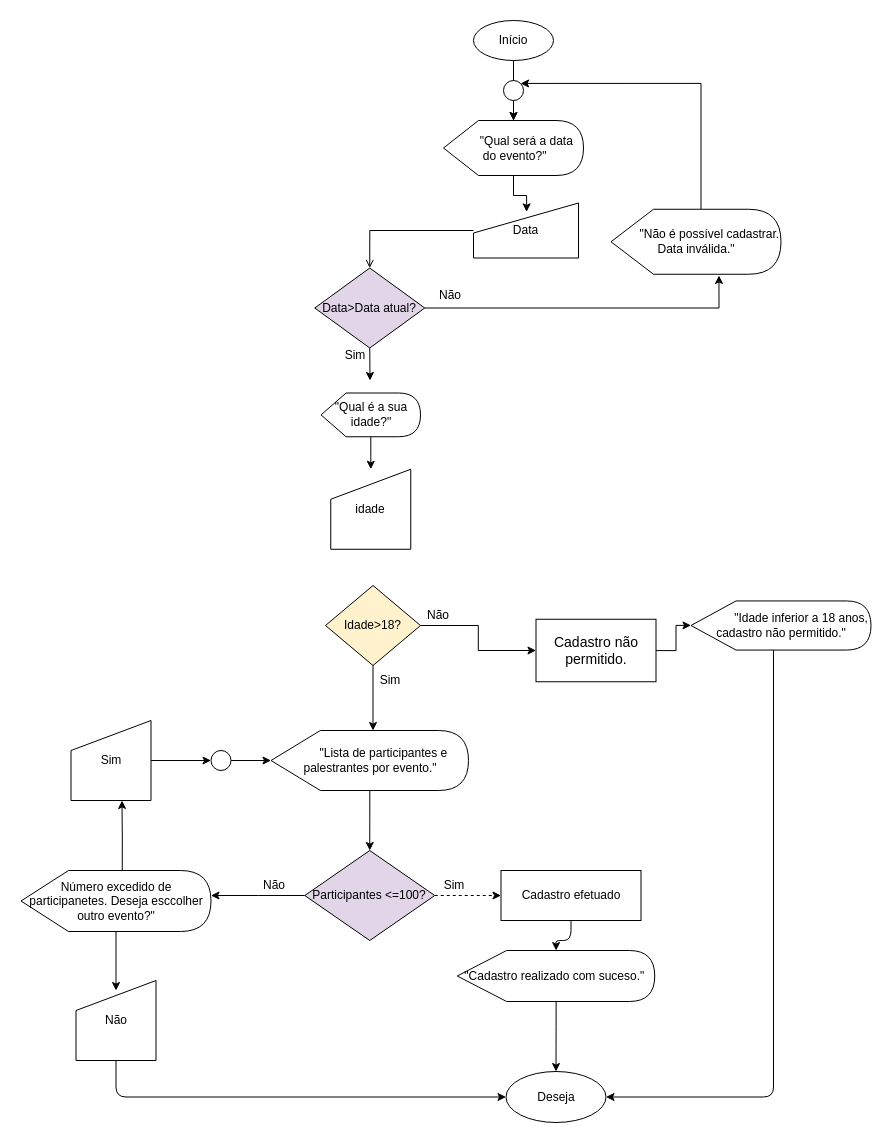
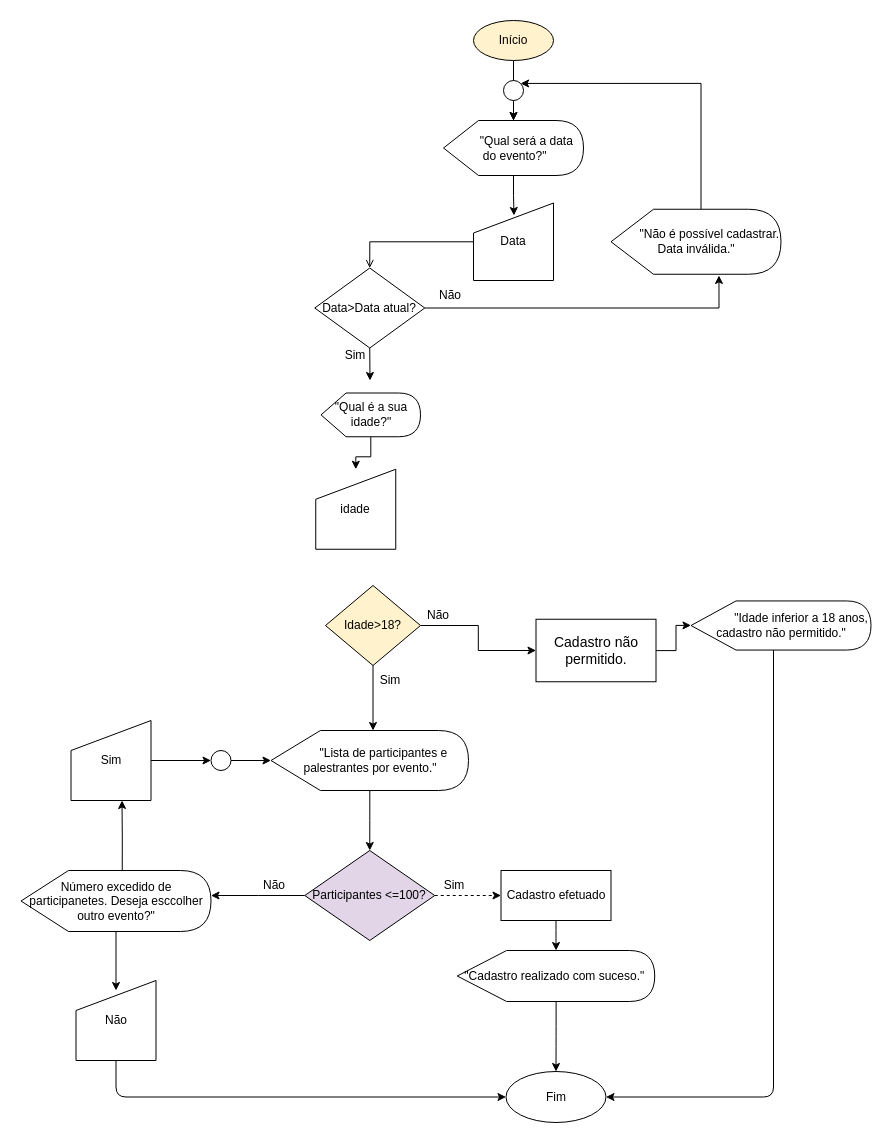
  <mxCell id="0" />
  <mxCell id="1" parent="0" />
  <mxCell id="2" style="edgeStyle=orthogonalEdgeStyle;rounded=0;orthogonalLoop=1;jettySize=auto;html=1;startArrow=none;" parent="1" source="36" target="15" edge="1"><mxGeometry relative="1" as="geometry" /></mxCell>
  <mxCell id="3" value="" style="edgeStyle=orthogonalEdgeStyle;rounded=0;orthogonalLoop=1;jettySize=auto;html=1;" parent="1" source="4" target="15" edge="1"><mxGeometry relative="1" as="geometry" /></mxCell>
- <mxCell id="4" value="Início" style="ellipse;whiteSpace=wrap;html=1;rounded=0;" parent="1" vertex="1"><mxGeometry x="473" y="20" width="80" height="40" as="geometry" /></mxCell>
+ <mxCell id="4" value="Início" style="ellipse;whiteSpace=wrap;html=1;rounded=0;fillColor=#fff2cc;" parent="1" vertex="1"><mxGeometry x="473" y="20" width="80" height="40" as="geometry" /></mxCell>
  <mxCell id="5" style="edgeStyle=orthogonalEdgeStyle;rounded=0;orthogonalLoop=1;jettySize=auto;html=1;exitX=1;exitY=0.5;exitDx=0;exitDy=0;entryX=0;entryY=0.5;entryDx=0;entryDy=0;dashed=1;" parent="1" source="7" target="25" edge="1"><mxGeometry relative="1" as="geometry" /></mxCell>
  <mxCell id="6" style="edgeStyle=orthogonalEdgeStyle;rounded=0;orthogonalLoop=1;jettySize=auto;html=1;exitX=0;exitY=0.5;exitDx=0;exitDy=0;" parent="1" source="7" edge="1"><mxGeometry relative="1" as="geometry"><mxPoint x="210.5" y="895" as="targetPoint" /></mxGeometry></mxCell>
  <mxCell id="7" value="Participantes &amp;lt;=100?" style="rhombus;whiteSpace=wrap;html=1;rounded=0;fillColor=#e1d5e7;" parent="1" vertex="1"><mxGeometry x="304.25" y="850" width="130" height="90" as="geometry" /></mxCell>
  <mxCell id="8" style="edgeStyle=orthogonalEdgeStyle;rounded=0;orthogonalLoop=1;jettySize=auto;html=1;" parent="1" source="9" target="10" edge="1"><mxGeometry relative="1" as="geometry" /></mxCell>
  <mxCell id="9" value="&quot;Qual é a sua idade?&quot;" style="shape=display;whiteSpace=wrap;html=1;size=0.252;rounded=0;" parent="1" vertex="1"><mxGeometry x="320.5" y="392.5" width="99.5" height="43.75" as="geometry" /></mxCell>
- <mxCell id="10" value="idade" style="shape=manualInput;whiteSpace=wrap;html=1;rounded=0;" parent="1" vertex="1"><mxGeometry x="330.25" y="468.75" width="80" height="80" as="geometry" /></mxCell>
+ <mxCell id="10" value="idade" style="shape=manualInput;whiteSpace=wrap;html=1;rounded=0;" parent="1" vertex="1"><mxGeometry x="315.25" y="468.75" width="80" height="80" as="geometry" /></mxCell>
  <mxCell id="11" style="edgeStyle=orthogonalEdgeStyle;rounded=0;orthogonalLoop=1;jettySize=auto;html=1;exitX=1;exitY=0.5;exitDx=0;exitDy=0;entryX=0;entryY=0.5;entryDx=0;entryDy=0;fontSize=14;" parent="1" source="13" target="33" edge="1"><mxGeometry relative="1" as="geometry" /></mxCell>
  <mxCell id="12" style="edgeStyle=orthogonalEdgeStyle;rounded=0;orthogonalLoop=1;jettySize=auto;html=1;exitX=0.5;exitY=1;exitDx=0;exitDy=0;" parent="1" source="13" edge="1"><mxGeometry relative="1" as="geometry"><mxPoint x="372.5" y="730" as="targetPoint" /></mxGeometry></mxCell>
  <mxCell id="13" value="Idade&amp;gt;18?" style="rhombus;whiteSpace=wrap;html=1;rounded=0;fillColor=#fff2cc;" parent="1" vertex="1"><mxGeometry x="325" y="585" width="95" height="80" as="geometry" /></mxCell>
  <mxCell id="14" style="edgeStyle=orthogonalEdgeStyle;rounded=0;orthogonalLoop=1;jettySize=auto;html=1;entryX=0.506;entryY=0.161;entryDx=0;entryDy=0;entryPerimeter=0;" parent="1" source="15" target="17" edge="1"><mxGeometry relative="1" as="geometry" /></mxCell>
  <mxCell id="15" value="&lt;span style=&quot;white-space: pre;&quot;&gt;&#09;&lt;/span&gt;&quot;Qual será a data&lt;br&gt;&amp;nbsp;do evento?&quot;" style="shape=display;whiteSpace=wrap;html=1;rounded=0;" parent="1" vertex="1"><mxGeometry x="443" y="120" width="140" height="55" as="geometry" /></mxCell>
  <mxCell id="16" style="edgeStyle=orthogonalEdgeStyle;rounded=0;orthogonalLoop=1;jettySize=auto;html=1;entryX=0.5;entryY=0;entryDx=0;entryDy=0;endArrow=open;" parent="1" source="17" target="20" edge="1"><mxGeometry relative="1" as="geometry" /></mxCell>
- <mxCell id="17" value="Data" style="shape=manualInput;whiteSpace=wrap;html=1;rounded=0;" parent="1" vertex="1"><mxGeometry x="473" y="202.5" width="105" height="55" as="geometry" /></mxCell>
+ <mxCell id="17" value="Data" style="shape=manualInput;whiteSpace=wrap;html=1;rounded=0;" parent="1" vertex="1"><mxGeometry x="473" y="202.5" width="80" height="77.5" as="geometry" /></mxCell>
  <mxCell id="18" style="edgeStyle=orthogonalEdgeStyle;rounded=0;orthogonalLoop=1;jettySize=auto;html=1;exitX=0.5;exitY=1;exitDx=0;exitDy=0;" parent="1" source="20" edge="1"><mxGeometry relative="1" as="geometry"><mxPoint x="369.5" y="380" as="targetPoint" /></mxGeometry></mxCell>
  <mxCell id="19" style="edgeStyle=orthogonalEdgeStyle;rounded=0;orthogonalLoop=1;jettySize=auto;html=1;exitX=1;exitY=0.5;exitDx=0;exitDy=0;entryX=0.635;entryY=1.019;entryDx=0;entryDy=0;entryPerimeter=0;" parent="1" source="20" target="29" edge="1"><mxGeometry relative="1" as="geometry"><Array as="points"><mxPoint x="718.5" y="308" /></Array></mxGeometry></mxCell>
- <mxCell id="20" value="Data&amp;gt;Data atual?" style="rhombus;whiteSpace=wrap;html=1;rounded=0;fillColor=#e1d5e7;" parent="1" vertex="1"><mxGeometry x="314.25" y="267.5" width="110" height="80" as="geometry" /></mxCell>
+ <mxCell id="20" value="Data&amp;gt;Data atual?" style="rhombus;whiteSpace=wrap;html=1;rounded=0;" parent="1" vertex="1"><mxGeometry x="314.25" y="267.5" width="110" height="80" as="geometry" /></mxCell>
  <mxCell id="21" style="edgeStyle=orthogonalEdgeStyle;orthogonalLoop=1;jettySize=auto;html=1;entryX=0.5;entryY=0;entryDx=0;entryDy=0;" edge="1" parent="1" source="22" target="26"><mxGeometry relative="1" as="geometry" /></mxCell>
  <mxCell id="22" value="&quot;Cadastro realizado com suceso.&quot;&amp;nbsp;" style="shape=display;whiteSpace=wrap;html=1;rounded=0;" parent="1" vertex="1"><mxGeometry x="456.75" y="950" width="197.5" height="51" as="geometry" /></mxCell>
  <mxCell id="23" value="Não" style="text;html=1;strokeColor=none;fillColor=none;align=center;verticalAlign=middle;whiteSpace=wrap;rounded=0;" parent="1" vertex="1"><mxGeometry x="408" y="600" width="60" height="30" as="geometry" /></mxCell>
  <mxCell id="24" value="" style="edgeStyle=orthogonalEdgeStyle;orthogonalLoop=1;jettySize=auto;html=1;" edge="1" parent="1" source="25" target="22"><mxGeometry relative="1" as="geometry" /></mxCell>
- <mxCell id="25" value="Cadastro efetuado" style="rounded=0;whiteSpace=wrap;html=1;" parent="1" vertex="1"><mxGeometry x="500.5" y="870" width="140" height="50" as="geometry" /></mxCell>
- <mxCell id="26" value="Deseja" style="ellipse;whiteSpace=wrap;html=1;rounded=0;" parent="1" vertex="1"><mxGeometry x="505.5" y="1071" width="100" height="51" as="geometry" /></mxCell>
+ <mxCell id="25" value="Cadastro efetuado" style="rounded=0;whiteSpace=wrap;html=1;" parent="1" vertex="1"><mxGeometry x="500.5" y="870" width="110" height="50" as="geometry" /></mxCell>
+ <mxCell id="26" value="Fim" style="ellipse;whiteSpace=wrap;html=1;rounded=0;" parent="1" vertex="1"><mxGeometry x="505.5" y="1071" width="100" height="51" as="geometry" /></mxCell>
  <mxCell id="27" value="Sim" style="text;html=1;strokeColor=none;fillColor=none;align=center;verticalAlign=middle;whiteSpace=wrap;rounded=0;" parent="1" vertex="1"><mxGeometry x="325" y="340" width="60" height="30" as="geometry" /></mxCell>
  <mxCell id="28" style="edgeStyle=orthogonalEdgeStyle;rounded=0;orthogonalLoop=1;jettySize=auto;html=1;entryX=1;entryY=0;entryDx=0;entryDy=0;" parent="1" source="29" target="36" edge="1"><mxGeometry relative="1" as="geometry"><Array as="points"><mxPoint x="700.5" y="83" /></Array></mxGeometry></mxCell>
  <mxCell id="29" value="&lt;span style=&quot;white-space: pre;&quot;&gt;&#09;&lt;/span&gt;&quot;Não é possível cadastrar.&lt;br&gt;Data inválida.&quot;" style="shape=display;whiteSpace=wrap;html=1;rounded=0;" parent="1" vertex="1"><mxGeometry x="610.5" y="208.75" width="170" height="65" as="geometry" /></mxCell>
  <mxCell id="30" style="edgeStyle=orthogonalEdgeStyle;orthogonalLoop=1;jettySize=auto;html=1;entryX=1;entryY=0.5;entryDx=0;entryDy=0;" edge="1" parent="1" source="31" target="26"><mxGeometry relative="1" as="geometry"><Array as="points"><mxPoint x="773" y="1097" /></Array></mxGeometry></mxCell>
  <mxCell id="31" value="&lt;span style=&quot;white-space: pre;&quot;&gt;&#09;&lt;/span&gt;&amp;nbsp; &amp;nbsp; &quot;Idade inferior a 18 anos, cadastro não permitido.&quot;" style="shape=display;whiteSpace=wrap;html=1;rounded=0;" parent="1" vertex="1"><mxGeometry x="690.5" y="600.44" width="180" height="49.12" as="geometry" /></mxCell>
  <mxCell id="32" style="edgeStyle=orthogonalEdgeStyle;rounded=0;orthogonalLoop=1;jettySize=auto;html=1;" parent="1" source="33" target="31" edge="1"><mxGeometry relative="1" as="geometry" /></mxCell>
  <mxCell id="33" value="Cadastro não permitido." style="rounded=0;whiteSpace=wrap;html=1;fontSize=14;" parent="1" vertex="1"><mxGeometry x="535.5" y="618.75" width="120" height="62.5" as="geometry" /></mxCell>
  <mxCell id="34" style="edgeStyle=orthogonalEdgeStyle;rounded=0;orthogonalLoop=1;jettySize=auto;html=1;entryX=0.5;entryY=0;entryDx=0;entryDy=0;" parent="1" source="35" target="7" edge="1"><mxGeometry relative="1" as="geometry" /></mxCell>
  <mxCell id="35" value="&lt;span style=&quot;white-space: pre;&quot;&gt;&#09;&lt;/span&gt;&quot;Lista de participantes e palestrantes por evento.&quot;" style="shape=display;whiteSpace=wrap;html=1;rounded=0;" parent="1" vertex="1"><mxGeometry x="270.5" y="730" width="197.5" height="60" as="geometry" /></mxCell>
  <mxCell id="36" value="" style="ellipse;whiteSpace=wrap;html=1;aspect=fixed;rounded=0;" parent="1" vertex="1"><mxGeometry x="503" y="80" width="20" height="20" as="geometry" /></mxCell>
  <mxCell id="37" value="Não" style="text;html=1;strokeColor=none;fillColor=none;align=center;verticalAlign=middle;whiteSpace=wrap;rounded=0;" parent="1" vertex="1"><mxGeometry x="420" y="280" width="60" height="30" as="geometry" /></mxCell>
  <mxCell id="38" value="Sim" style="text;html=1;strokeColor=none;fillColor=none;align=center;verticalAlign=middle;whiteSpace=wrap;rounded=0;" parent="1" vertex="1"><mxGeometry x="360" y="665" width="60" height="30" as="geometry" /></mxCell>
  <mxCell id="39" value="Sim" style="text;html=1;strokeColor=none;fillColor=none;align=center;verticalAlign=middle;whiteSpace=wrap;rounded=0;" parent="1" vertex="1"><mxGeometry x="424.25" y="870" width="60" height="30" as="geometry" /></mxCell>
  <mxCell id="40" value="Não" style="text;html=1;strokeColor=none;fillColor=none;align=center;verticalAlign=middle;whiteSpace=wrap;rounded=0;" parent="1" vertex="1"><mxGeometry x="244.25" y="870" width="60" height="30" as="geometry" /></mxCell>
  <mxCell id="41" style="edgeStyle=orthogonalEdgeStyle;rounded=0;orthogonalLoop=1;jettySize=auto;html=1;exitX=0;exitY=0;exitDx=101.25;exitDy=0;exitPerimeter=0;" parent="1" source="43" edge="1"><mxGeometry relative="1" as="geometry"><mxPoint x="121.5" y="800" as="targetPoint" /></mxGeometry></mxCell>
  <mxCell id="42" style="edgeStyle=orthogonalEdgeStyle;rounded=0;orthogonalLoop=1;jettySize=auto;html=1;" parent="1" source="43" edge="1"><mxGeometry relative="1" as="geometry"><mxPoint x="115.5" y="990" as="targetPoint" /></mxGeometry></mxCell>
  <mxCell id="43" value="Número excedido de participanetes. Deseja esccolher outro evento?&quot;" style="shape=display;whiteSpace=wrap;html=1;rounded=0;" parent="1" vertex="1"><mxGeometry x="20.5" y="870" width="190" height="61" as="geometry" /></mxCell>
  <mxCell id="44" style="edgeStyle=orthogonalEdgeStyle;rounded=0;orthogonalLoop=1;jettySize=auto;html=1;exitX=1;exitY=0.5;exitDx=0;exitDy=0;entryX=0;entryY=0.5;entryDx=0;entryDy=0;" parent="1" source="45" target="47" edge="1"><mxGeometry relative="1" as="geometry" /></mxCell>
  <mxCell id="45" value="Sim" style="shape=manualInput;whiteSpace=wrap;html=1;rounded=0;" parent="1" vertex="1"><mxGeometry x="70.5" y="720" width="80" height="80" as="geometry" /></mxCell>
  <mxCell id="46" style="edgeStyle=orthogonalEdgeStyle;rounded=0;orthogonalLoop=1;jettySize=auto;html=1;entryX=0;entryY=0.5;entryDx=0;entryDy=0;entryPerimeter=0;" parent="1" source="47" target="35" edge="1"><mxGeometry relative="1" as="geometry" /></mxCell>
  <mxCell id="47" value="" style="ellipse;whiteSpace=wrap;html=1;aspect=fixed;rounded=0;" parent="1" vertex="1"><mxGeometry x="210.5" y="750" width="20" height="20" as="geometry" /></mxCell>
  <mxCell id="48" style="edgeStyle=orthogonalEdgeStyle;orthogonalLoop=1;jettySize=auto;html=1;exitX=0.5;exitY=1;exitDx=0;exitDy=0;entryX=0;entryY=0.5;entryDx=0;entryDy=0;" edge="1" parent="1" source="49" target="26"><mxGeometry relative="1" as="geometry" /></mxCell>
  <mxCell id="49" value="Não" style="shape=manualInput;whiteSpace=wrap;html=1;rounded=0;" parent="1" vertex="1"><mxGeometry x="75.5" y="980" width="80" height="80" as="geometry" /></mxCell>
